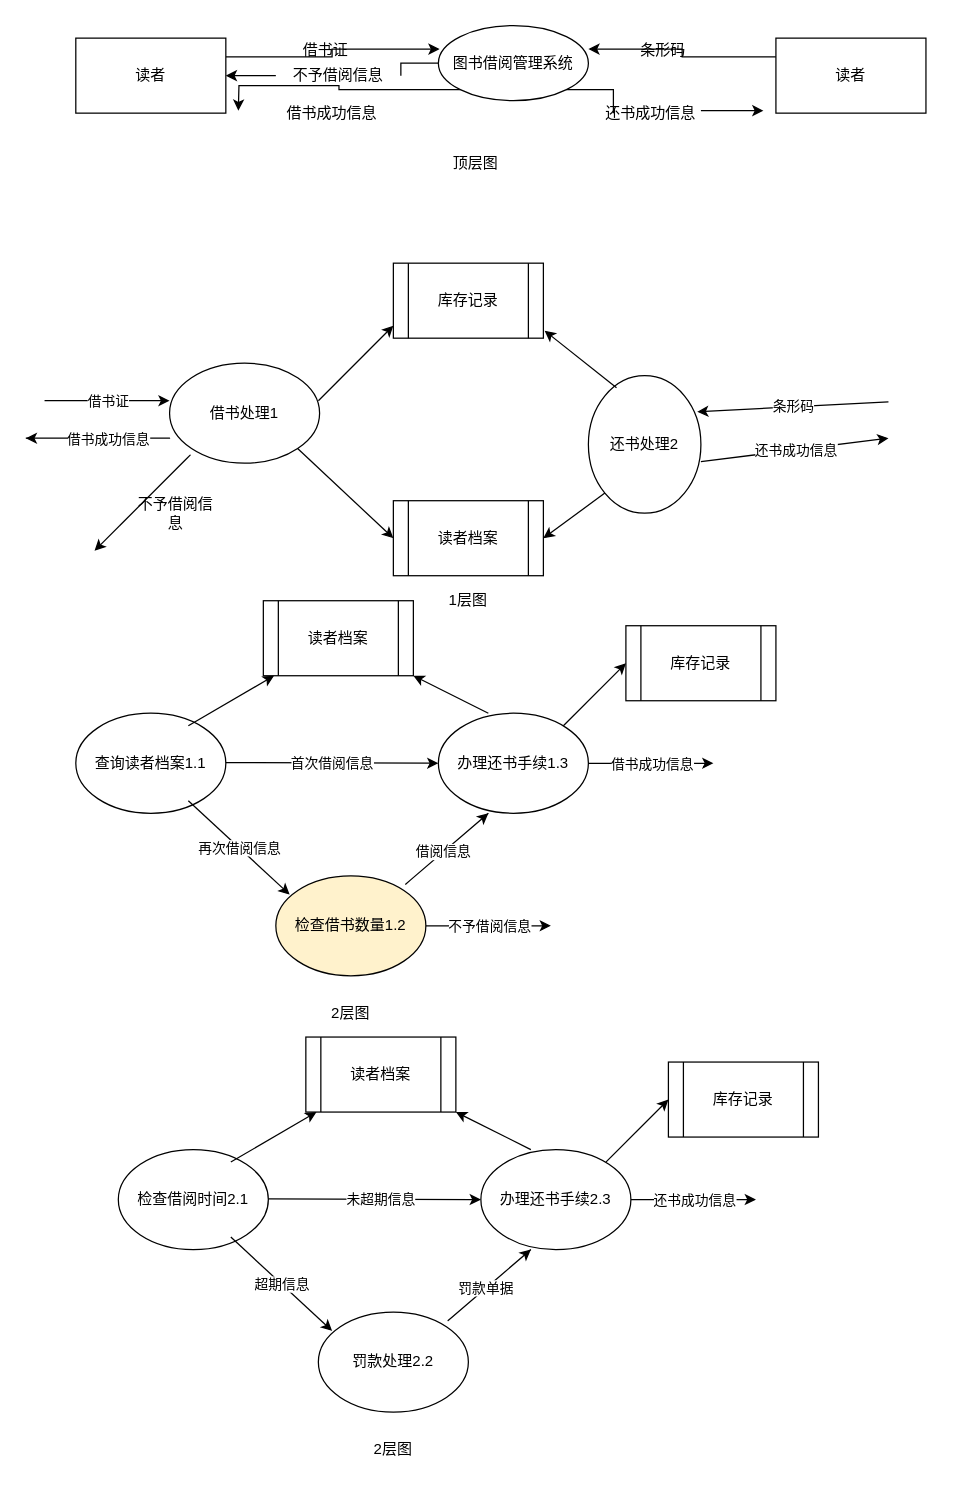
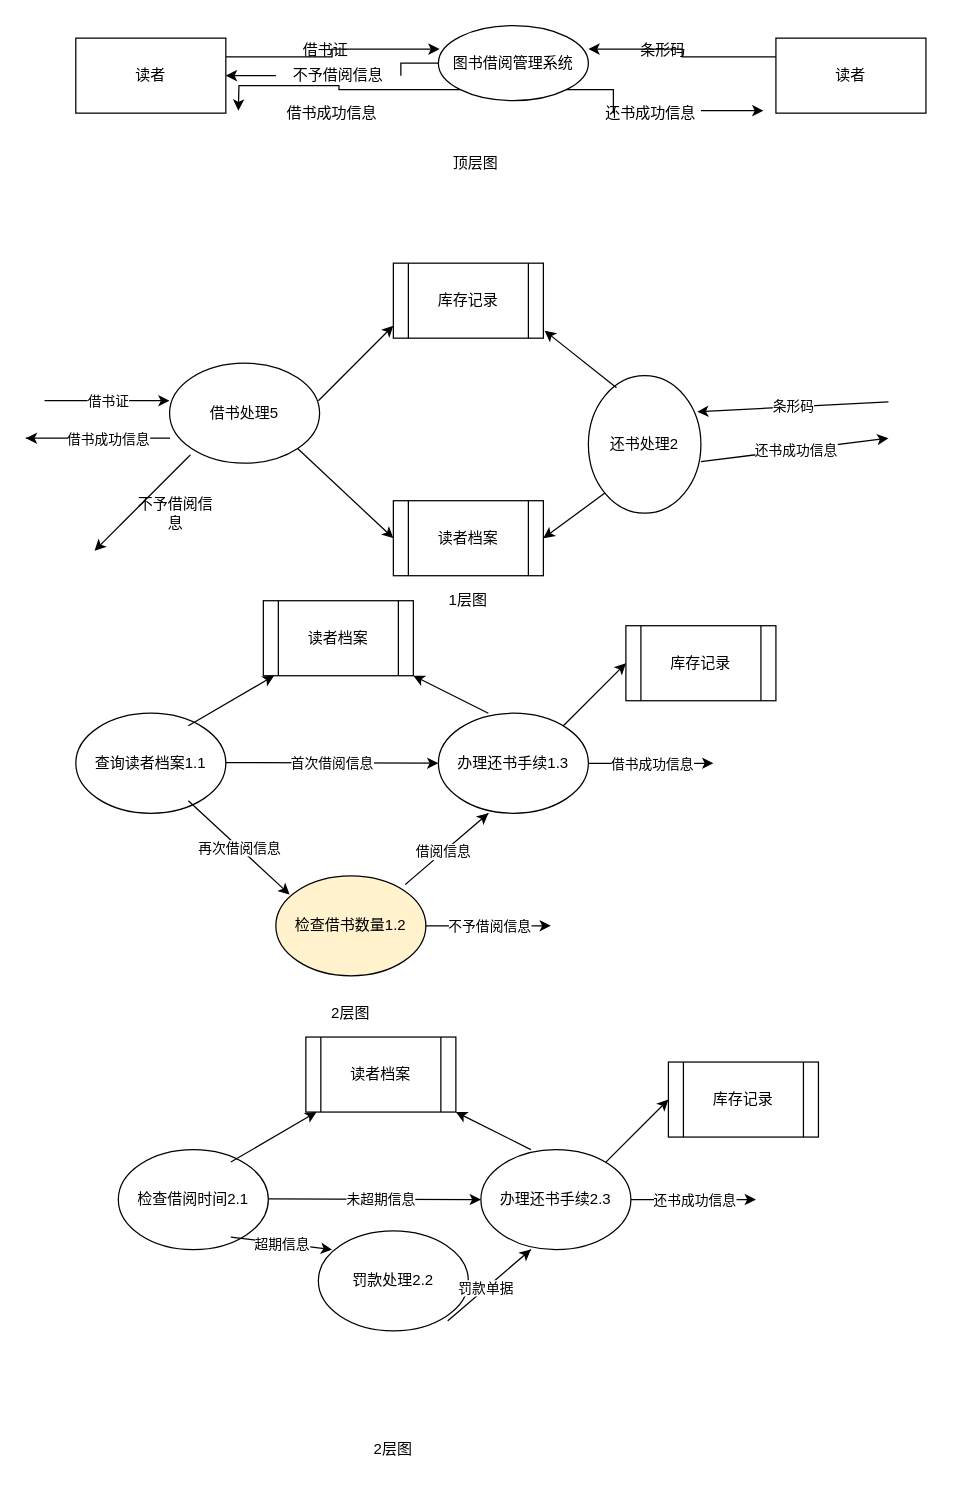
  <mxCell id="0" />
  <mxCell id="1" parent="0" />
  <mxCell id="2" style="edgeStyle=orthogonalEdgeStyle;rounded=0;orthogonalLoop=1;jettySize=auto;html=1;exitX=1;exitY=0.25;exitDx=0;exitDy=0;entryX=0.008;entryY=0.313;entryDx=0;entryDy=0;entryPerimeter=0;" edge="1" parent="1" source="3" target="7"><mxGeometry relative="1" as="geometry" /></mxCell>
  <mxCell id="3" value="读者" style="rounded=0;whiteSpace=wrap;html=1;" vertex="1" parent="1"><mxGeometry x="60" y="30" width="120" height="60" as="geometry" /></mxCell>
  <mxCell id="4" style="edgeStyle=orthogonalEdgeStyle;rounded=0;orthogonalLoop=1;jettySize=auto;html=1;exitX=0;exitY=0.5;exitDx=0;exitDy=0;entryX=1;entryY=0.5;entryDx=0;entryDy=0;startArrow=none;" edge="1" parent="1" source="9" target="3"><mxGeometry relative="1" as="geometry" /></mxCell>
  <mxCell id="5" style="edgeStyle=orthogonalEdgeStyle;rounded=0;orthogonalLoop=1;jettySize=auto;html=1;startArrow=none;" edge="1" parent="1"><mxGeometry relative="1" as="geometry"><mxPoint x="610" y="88" as="targetPoint" /><mxPoint x="560" y="88" as="sourcePoint" /><Array as="points"><mxPoint x="560" y="88" /></Array></mxGeometry></mxCell>
  <mxCell id="6" style="edgeStyle=orthogonalEdgeStyle;rounded=0;orthogonalLoop=1;jettySize=auto;html=1;exitX=0;exitY=1;exitDx=0;exitDy=0;" edge="1" parent="1" source="7"><mxGeometry relative="1" as="geometry"><mxPoint x="190" y="88" as="targetPoint" /></mxGeometry></mxCell>
  <mxCell id="7" value="图书借阅管理系统" style="ellipse;whiteSpace=wrap;html=1;" vertex="1" parent="1"><mxGeometry x="350" y="20" width="120" height="60" as="geometry" /></mxCell>
  <mxCell id="8" value="借书证" style="text;html=1;strokeColor=none;fillColor=none;align=center;verticalAlign=middle;whiteSpace=wrap;rounded=0;" vertex="1" parent="1"><mxGeometry x="240" y="30" width="40" height="20" as="geometry" /></mxCell>
  <mxCell id="9" value="不予借阅信息" style="text;html=1;strokeColor=none;fillColor=none;align=center;verticalAlign=middle;whiteSpace=wrap;rounded=0;" vertex="1" parent="1"><mxGeometry x="220" y="50" width="100" height="20" as="geometry" /></mxCell>
  <mxCell id="10" value="" style="edgeStyle=orthogonalEdgeStyle;rounded=0;orthogonalLoop=1;jettySize=auto;html=1;exitX=0;exitY=0.5;exitDx=0;exitDy=0;entryX=1;entryY=0.5;entryDx=0;entryDy=0;endArrow=none;" edge="1" parent="1" source="7" target="9"><mxGeometry relative="1" as="geometry"><mxPoint x="340" y="60" as="sourcePoint" /><mxPoint x="180" y="60" as="targetPoint" /></mxGeometry></mxCell>
  <mxCell id="11" style="edgeStyle=orthogonalEdgeStyle;rounded=0;orthogonalLoop=1;jettySize=auto;html=1;exitX=0;exitY=0.25;exitDx=0;exitDy=0;entryX=1;entryY=0.313;entryDx=0;entryDy=0;entryPerimeter=0;" edge="1" parent="1" source="13" target="7"><mxGeometry relative="1" as="geometry" /></mxCell>
  <mxCell id="12" style="edgeStyle=orthogonalEdgeStyle;rounded=0;orthogonalLoop=1;jettySize=auto;html=1;exitX=0;exitY=0.75;exitDx=0;exitDy=0;entryX=0;entryY=0.75;entryDx=0;entryDy=0;entryPerimeter=0;" edge="1" parent="1" source="13" target="13"><mxGeometry relative="1" as="geometry"><mxPoint x="580" y="75" as="targetPoint" /><Array as="points" /></mxGeometry></mxCell>
  <mxCell id="13" value="读者" style="rounded=0;whiteSpace=wrap;html=1;" vertex="1" parent="1"><mxGeometry x="620" y="30" width="120" height="60" as="geometry" /></mxCell>
  <mxCell id="14" value="条形码" style="text;html=1;strokeColor=none;fillColor=none;align=center;verticalAlign=middle;whiteSpace=wrap;rounded=0;" vertex="1" parent="1"><mxGeometry x="510" y="30" width="40" height="20" as="geometry" /></mxCell>
  <mxCell id="15" value="借书成功信息" style="text;html=1;strokeColor=none;fillColor=none;align=center;verticalAlign=middle;whiteSpace=wrap;rounded=0;" vertex="1" parent="1"><mxGeometry x="220" y="80" width="90" height="20" as="geometry" /></mxCell>
  <mxCell id="16" value="还书成功信息" style="text;html=1;strokeColor=none;fillColor=none;align=center;verticalAlign=middle;whiteSpace=wrap;rounded=0;" vertex="1" parent="1"><mxGeometry x="480" y="80" width="80" height="20" as="geometry" /></mxCell>
  <mxCell id="17" value="" style="edgeStyle=orthogonalEdgeStyle;rounded=0;orthogonalLoop=1;jettySize=auto;html=1;exitX=1;exitY=1;exitDx=0;exitDy=0;endArrow=none;" edge="1" parent="1" source="7" target="16"><mxGeometry relative="1" as="geometry"><mxPoint x="610" y="88" as="targetPoint" /><mxPoint x="452.426" y="88.284" as="sourcePoint" /></mxGeometry></mxCell>
  <mxCell id="18" value="顶层图" style="text;html=1;strokeColor=none;fillColor=none;align=center;verticalAlign=middle;whiteSpace=wrap;rounded=0;" vertex="1" parent="1"><mxGeometry x="360" y="120" width="40" height="20" as="geometry" /></mxCell>
- <mxCell id="19" value="借书处理1" style="ellipse;whiteSpace=wrap;html=1;" vertex="1" parent="1"><mxGeometry x="135" y="290" width="120" height="80" as="geometry" /></mxCell>
+ <mxCell id="19" value="借书处理5" style="ellipse;whiteSpace=wrap;html=1;" vertex="1" parent="1"><mxGeometry x="135" y="290" width="120" height="80" as="geometry" /></mxCell>
  <mxCell id="20" value="1层图" style="text;html=1;strokeColor=none;fillColor=none;align=center;verticalAlign=middle;whiteSpace=wrap;rounded=0;" vertex="1" parent="1"><mxGeometry x="354" y="470" width="40" height="20" as="geometry" /></mxCell>
  <mxCell id="21" value="" style="endArrow=classic;html=1;" edge="1" parent="1"><mxGeometry relative="1" as="geometry"><mxPoint x="35" y="320" as="sourcePoint" /><mxPoint x="135" y="320" as="targetPoint" /></mxGeometry></mxCell>
  <mxCell id="22" value="借书证" style="edgeLabel;resizable=0;html=1;align=center;verticalAlign=middle;" connectable="0" vertex="1" parent="21"><mxGeometry relative="1" as="geometry" /></mxCell>
  <mxCell id="23" value="" style="endArrow=classic;html=1;" edge="1" parent="1"><mxGeometry relative="1" as="geometry"><mxPoint x="20" y="350" as="sourcePoint" /><mxPoint x="20" y="350" as="targetPoint" /><Array as="points"><mxPoint x="140" y="350" /></Array></mxGeometry></mxCell>
  <mxCell id="24" value="借书成功信息" style="edgeLabel;resizable=0;html=1;align=center;verticalAlign=middle;" connectable="0" vertex="1" parent="23"><mxGeometry relative="1" as="geometry"><mxPoint x="-55" as="offset" /></mxGeometry></mxCell>
  <mxCell id="25" value="" style="endArrow=classic;html=1;" edge="1" parent="1"><mxGeometry width="50" height="50" relative="1" as="geometry"><mxPoint x="95" y="420" as="sourcePoint" /><mxPoint x="75" y="440" as="targetPoint" /><Array as="points"><mxPoint x="155" y="360" /></Array></mxGeometry></mxCell>
  <mxCell id="26" value="不予借阅信息" style="text;html=1;strokeColor=none;fillColor=none;align=center;verticalAlign=middle;whiteSpace=wrap;rounded=0;" vertex="1" parent="1"><mxGeometry x="105" y="400" width="70" height="20" as="geometry" /></mxCell>
  <mxCell id="27" value="读者档案" style="shape=process;whiteSpace=wrap;html=1;backgroundOutline=1;" vertex="1" parent="1"><mxGeometry x="314" y="400" width="120" height="60" as="geometry" /></mxCell>
  <mxCell id="28" value="" style="endArrow=classic;html=1;entryX=0;entryY=0.5;entryDx=0;entryDy=0;exitX=1;exitY=1;exitDx=0;exitDy=0;" edge="1" parent="1" source="19" target="27"><mxGeometry width="50" height="50" relative="1" as="geometry"><mxPoint x="225" y="410" as="sourcePoint" /><mxPoint x="275" y="360" as="targetPoint" /></mxGeometry></mxCell>
  <mxCell id="29" value="还书处理2" style="ellipse;whiteSpace=wrap;html=1;" vertex="1" parent="1"><mxGeometry x="470" y="300" width="90" height="110" as="geometry" /></mxCell>
  <mxCell id="30" value="" style="endArrow=classic;html=1;entryX=1;entryY=0.5;entryDx=0;entryDy=0;exitX=0;exitY=1;exitDx=0;exitDy=0;" edge="1" parent="1" source="29" target="27"><mxGeometry width="50" height="50" relative="1" as="geometry"><mxPoint x="465" y="420" as="sourcePoint" /><mxPoint x="515" y="370" as="targetPoint" /></mxGeometry></mxCell>
  <mxCell id="31" value="库存记录" style="shape=process;whiteSpace=wrap;html=1;backgroundOutline=1;" vertex="1" parent="1"><mxGeometry x="314" y="210" width="120" height="60" as="geometry" /></mxCell>
  <mxCell id="32" value="" style="endArrow=classic;html=1;exitX=0.992;exitY=0.375;exitDx=0;exitDy=0;exitPerimeter=0;" edge="1" parent="1" source="19"><mxGeometry width="50" height="50" relative="1" as="geometry"><mxPoint x="264" y="310" as="sourcePoint" /><mxPoint x="314" y="260" as="targetPoint" /></mxGeometry></mxCell>
  <mxCell id="33" value="" style="endArrow=classic;html=1;entryX=1.008;entryY=0.9;entryDx=0;entryDy=0;entryPerimeter=0;exitX=0.25;exitY=0.088;exitDx=0;exitDy=0;exitPerimeter=0;" edge="1" parent="1" source="29" target="31"><mxGeometry width="50" height="50" relative="1" as="geometry"><mxPoint x="450" y="330" as="sourcePoint" /><mxPoint x="500" y="280" as="targetPoint" /></mxGeometry></mxCell>
  <mxCell id="34" value="" style="endArrow=classic;html=1;exitX=1;exitY=0.625;exitDx=0;exitDy=0;exitPerimeter=0;" edge="1" parent="1" source="29"><mxGeometry relative="1" as="geometry"><mxPoint x="600" y="350" as="sourcePoint" /><mxPoint x="710" y="350" as="targetPoint" /></mxGeometry></mxCell>
  <mxCell id="35" value="还书成功信息" style="edgeLabel;resizable=0;html=1;align=center;verticalAlign=middle;" connectable="0" vertex="1" parent="34"><mxGeometry relative="1" as="geometry" /></mxCell>
  <mxCell id="36" value="" style="endArrow=classic;html=1;entryX=0.967;entryY=0.263;entryDx=0;entryDy=0;entryPerimeter=0;" edge="1" parent="1" target="29"><mxGeometry relative="1" as="geometry"><mxPoint x="710" y="321" as="sourcePoint" /><mxPoint x="710" y="320" as="targetPoint" /></mxGeometry></mxCell>
  <mxCell id="37" value="条形码" style="edgeLabel;resizable=0;html=1;align=center;verticalAlign=middle;" connectable="0" vertex="1" parent="36"><mxGeometry relative="1" as="geometry" /></mxCell>
  <mxCell id="38" value="查询读者档案1.1" style="ellipse;whiteSpace=wrap;html=1;" vertex="1" parent="1"><mxGeometry x="60" y="570" width="120" height="80" as="geometry" /></mxCell>
  <mxCell id="39" value="办理还书手续1.3" style="ellipse;whiteSpace=wrap;html=1;" vertex="1" parent="1"><mxGeometry x="350" y="570" width="120" height="80" as="geometry" /></mxCell>
  <mxCell id="40" value="检查借书数量1.2" style="ellipse;whiteSpace=wrap;html=1;fillColor=#fff2cc;" vertex="1" parent="1"><mxGeometry x="220" y="700" width="120" height="80" as="geometry" /></mxCell>
  <mxCell id="41" value="读者档案" style="shape=process;whiteSpace=wrap;html=1;backgroundOutline=1;" vertex="1" parent="1"><mxGeometry x="210" y="480" width="120" height="60" as="geometry" /></mxCell>
  <mxCell id="42" value="" style="endArrow=classic;html=1;" edge="1" parent="1" target="41"><mxGeometry relative="1" as="geometry"><mxPoint x="150" y="580" as="sourcePoint" /><mxPoint x="250" y="580" as="targetPoint" /></mxGeometry></mxCell>
  <mxCell id="43" value="" style="endArrow=classic;html=1;entryX=1;entryY=1;entryDx=0;entryDy=0;exitX=0.333;exitY=0;exitDx=0;exitDy=0;exitPerimeter=0;" edge="1" parent="1" source="39" target="41"><mxGeometry width="50" height="50" relative="1" as="geometry"><mxPoint x="330" y="620" as="sourcePoint" /><mxPoint x="380" y="570" as="targetPoint" /></mxGeometry></mxCell>
  <mxCell id="44" value="" style="endArrow=classic;html=1;entryX=0.092;entryY=0.188;entryDx=0;entryDy=0;entryPerimeter=0;" edge="1" parent="1" target="40"><mxGeometry relative="1" as="geometry"><mxPoint x="150" y="640" as="sourcePoint" /><mxPoint x="250" y="640" as="targetPoint" /></mxGeometry></mxCell>
  <mxCell id="45" value="再次借阅信息" style="edgeLabel;resizable=0;html=1;align=center;verticalAlign=middle;" connectable="0" vertex="1" parent="44"><mxGeometry relative="1" as="geometry" /></mxCell>
  <mxCell id="46" value="" style="endArrow=classic;html=1;" edge="1" parent="1"><mxGeometry relative="1" as="geometry"><mxPoint x="390" y="650" as="sourcePoint" /><mxPoint x="390" y="650" as="targetPoint" /><Array as="points"><mxPoint x="320" y="710" /></Array></mxGeometry></mxCell>
  <mxCell id="47" value="借阅信息" style="edgeLabel;resizable=0;html=1;align=center;verticalAlign=middle;" connectable="0" vertex="1" parent="46"><mxGeometry relative="1" as="geometry"><mxPoint x="34" y="-30" as="offset" /></mxGeometry></mxCell>
  <mxCell id="48" value="" style="endArrow=classic;html=1;entryX=0;entryY=0.5;entryDx=0;entryDy=0;" edge="1" parent="1" target="39"><mxGeometry relative="1" as="geometry"><mxPoint x="180" y="609.5" as="sourcePoint" /><mxPoint x="280" y="609.5" as="targetPoint" /></mxGeometry></mxCell>
  <mxCell id="49" value="首次借阅信息" style="edgeLabel;resizable=0;html=1;align=center;verticalAlign=middle;" connectable="0" vertex="1" parent="48"><mxGeometry relative="1" as="geometry" /></mxCell>
  <mxCell id="50" value="" style="endArrow=classic;html=1;" edge="1" parent="1"><mxGeometry relative="1" as="geometry"><mxPoint x="340" y="740" as="sourcePoint" /><mxPoint x="440" y="740" as="targetPoint" /></mxGeometry></mxCell>
  <mxCell id="51" value="不予借阅信息" style="edgeLabel;resizable=0;html=1;align=center;verticalAlign=middle;" connectable="0" vertex="1" parent="50"><mxGeometry relative="1" as="geometry" /></mxCell>
  <mxCell id="52" value="" style="endArrow=classic;html=1;" edge="1" parent="1"><mxGeometry relative="1" as="geometry"><mxPoint x="470" y="610" as="sourcePoint" /><mxPoint x="570" y="610" as="targetPoint" /></mxGeometry></mxCell>
  <mxCell id="53" value="借书成功信息" style="edgeLabel;resizable=0;html=1;align=center;verticalAlign=middle;" connectable="0" vertex="1" parent="52"><mxGeometry relative="1" as="geometry" /></mxCell>
  <mxCell id="54" value="库存记录" style="shape=process;whiteSpace=wrap;html=1;backgroundOutline=1;" vertex="1" parent="1"><mxGeometry x="500" y="500" width="120" height="60" as="geometry" /></mxCell>
  <mxCell id="55" value="" style="endArrow=classic;html=1;" edge="1" parent="1"><mxGeometry width="50" height="50" relative="1" as="geometry"><mxPoint x="450" y="580" as="sourcePoint" /><mxPoint x="500" y="530" as="targetPoint" /></mxGeometry></mxCell>
  <mxCell id="56" value="2层图" style="text;html=1;strokeColor=none;fillColor=none;align=center;verticalAlign=middle;whiteSpace=wrap;rounded=0;" vertex="1" parent="1"><mxGeometry x="260" y="800" width="40" height="20" as="geometry" /></mxCell>
  <mxCell id="57" value="检查借阅时间2.1" style="ellipse;whiteSpace=wrap;html=1;" vertex="1" parent="1"><mxGeometry x="94" y="919" width="120" height="80" as="geometry" /></mxCell>
  <mxCell id="58" value="办理还书手续2.3" style="ellipse;whiteSpace=wrap;html=1;" vertex="1" parent="1"><mxGeometry x="384" y="919" width="120" height="80" as="geometry" /></mxCell>
- <mxCell id="59" value="罚款处理2.2" style="ellipse;whiteSpace=wrap;html=1;" vertex="1" parent="1"><mxGeometry x="254" y="1049" width="120" height="80" as="geometry" /></mxCell>
+ <mxCell id="59" value="罚款处理2.2" style="ellipse;whiteSpace=wrap;html=1;" vertex="1" parent="1"><mxGeometry x="254" y="984" width="120" height="80" as="geometry" /></mxCell>
  <mxCell id="60" value="读者档案" style="shape=process;whiteSpace=wrap;html=1;backgroundOutline=1;" vertex="1" parent="1"><mxGeometry x="244" y="829" width="120" height="60" as="geometry" /></mxCell>
  <mxCell id="61" value="" style="endArrow=classic;html=1;" edge="1" parent="1" target="60"><mxGeometry relative="1" as="geometry"><mxPoint x="184" y="929" as="sourcePoint" /><mxPoint x="284" y="929" as="targetPoint" /></mxGeometry></mxCell>
  <mxCell id="62" value="" style="endArrow=classic;html=1;entryX=1;entryY=1;entryDx=0;entryDy=0;exitX=0.333;exitY=0;exitDx=0;exitDy=0;exitPerimeter=0;" edge="1" parent="1" source="58" target="60"><mxGeometry width="50" height="50" relative="1" as="geometry"><mxPoint x="364" y="969" as="sourcePoint" /><mxPoint x="414" y="919" as="targetPoint" /></mxGeometry></mxCell>
  <mxCell id="63" value="" style="endArrow=classic;html=1;entryX=0.092;entryY=0.188;entryDx=0;entryDy=0;entryPerimeter=0;" edge="1" parent="1" target="59"><mxGeometry relative="1" as="geometry"><mxPoint x="184" y="989" as="sourcePoint" /><mxPoint x="284" y="989" as="targetPoint" /></mxGeometry></mxCell>
  <mxCell id="64" value="超期信息" style="edgeLabel;resizable=0;html=1;align=center;verticalAlign=middle;" connectable="0" vertex="1" parent="63"><mxGeometry relative="1" as="geometry" /></mxCell>
  <mxCell id="65" value="" style="endArrow=classic;html=1;" edge="1" parent="1"><mxGeometry relative="1" as="geometry"><mxPoint x="424" y="999" as="sourcePoint" /><mxPoint x="424" y="999" as="targetPoint" /><Array as="points"><mxPoint x="354" y="1059" /></Array></mxGeometry></mxCell>
  <mxCell id="66" value="罚款单据" style="edgeLabel;resizable=0;html=1;align=center;verticalAlign=middle;" connectable="0" vertex="1" parent="65"><mxGeometry relative="1" as="geometry"><mxPoint x="34" y="-30" as="offset" /></mxGeometry></mxCell>
  <mxCell id="67" value="" style="endArrow=classic;html=1;entryX=0;entryY=0.5;entryDx=0;entryDy=0;" edge="1" parent="1" target="58"><mxGeometry relative="1" as="geometry"><mxPoint x="214" y="958.5" as="sourcePoint" /><mxPoint x="314" y="958.5" as="targetPoint" /></mxGeometry></mxCell>
  <mxCell id="68" value="未超期信息" style="edgeLabel;resizable=0;html=1;align=center;verticalAlign=middle;" connectable="0" vertex="1" parent="67"><mxGeometry relative="1" as="geometry"><mxPoint x="5" as="offset" /></mxGeometry></mxCell>
  <mxCell id="69" value="" style="endArrow=classic;html=1;" edge="1" parent="1"><mxGeometry relative="1" as="geometry"><mxPoint x="504" y="959" as="sourcePoint" /><mxPoint x="604" y="959" as="targetPoint" /></mxGeometry></mxCell>
  <mxCell id="70" value="还书成功信息" style="edgeLabel;resizable=0;html=1;align=center;verticalAlign=middle;" connectable="0" vertex="1" parent="69"><mxGeometry relative="1" as="geometry" /></mxCell>
  <mxCell id="71" value="库存记录" style="shape=process;whiteSpace=wrap;html=1;backgroundOutline=1;" vertex="1" parent="1"><mxGeometry x="534" y="849" width="120" height="60" as="geometry" /></mxCell>
  <mxCell id="72" value="" style="endArrow=classic;html=1;" edge="1" parent="1"><mxGeometry width="50" height="50" relative="1" as="geometry"><mxPoint x="484" y="929" as="sourcePoint" /><mxPoint x="534" y="879" as="targetPoint" /></mxGeometry></mxCell>
  <mxCell id="73" value="2层图" style="text;html=1;strokeColor=none;fillColor=none;align=center;verticalAlign=middle;whiteSpace=wrap;rounded=0;" vertex="1" parent="1"><mxGeometry x="294" y="1149" width="40" height="20" as="geometry" /></mxCell>
